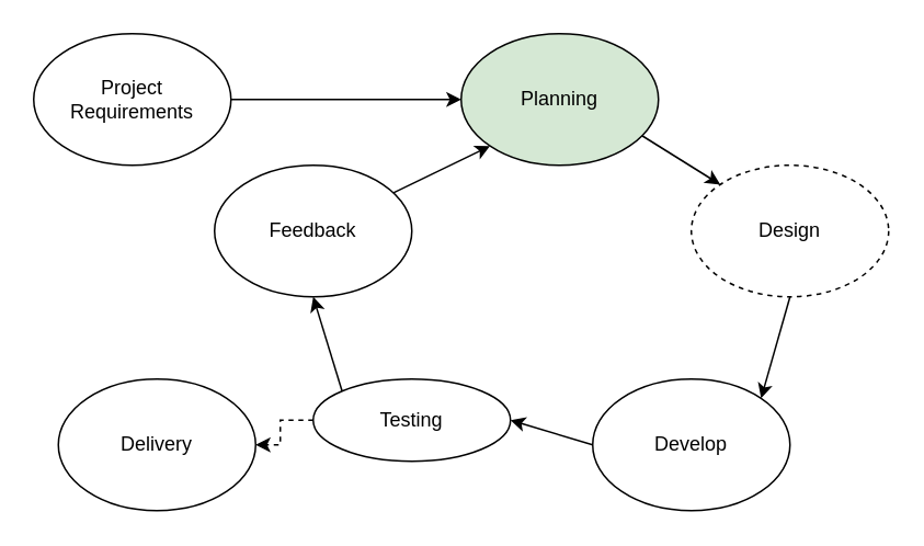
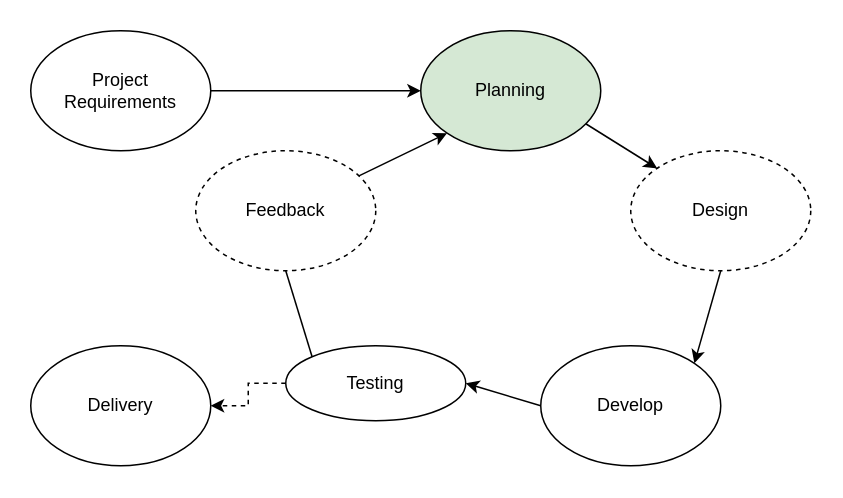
  <mxCell id="0" />
  <mxCell id="1" parent="0" />
  <mxCell id="2" value="" style="edgeStyle=orthogonalEdgeStyle;rounded=0;orthogonalLoop=1;jettySize=auto;html=1;entryX=0;entryY=0.5;entryDx=0;entryDy=0;" edge="1" parent="1" source="3" target="4"><mxGeometry relative="1" as="geometry"><mxPoint x="240" y="60" as="targetPoint" /></mxGeometry></mxCell>
  <mxCell id="3" value="Project&lt;br&gt;Requirements" style="ellipse;whiteSpace=wrap;html=1;" vertex="1" parent="1"><mxGeometry x="20" y="20" width="120" height="80" as="geometry" /></mxCell>
  <mxCell id="4" value="Planning" style="ellipse;whiteSpace=wrap;html=1;fillColor=#d5e8d4;" vertex="1" parent="1"><mxGeometry x="280" y="20" width="120" height="80" as="geometry" /></mxCell>
  <mxCell id="5" value="Design" style="ellipse;whiteSpace=wrap;html=1;dashed=1;" vertex="1" parent="1"><mxGeometry x="420" y="100" width="120" height="80" as="geometry" /></mxCell>
- <mxCell id="6" value="Feedback" style="ellipse;whiteSpace=wrap;html=1;" vertex="1" parent="1"><mxGeometry x="130" y="100" width="120" height="80" as="geometry" /></mxCell>
+ <mxCell id="6" value="Feedback" style="ellipse;whiteSpace=wrap;html=1;dashed=1;" vertex="1" parent="1"><mxGeometry x="130" y="100" width="120" height="80" as="geometry" /></mxCell>
  <mxCell id="7" value="" style="edgeStyle=orthogonalEdgeStyle;rounded=0;orthogonalLoop=1;jettySize=auto;html=1;dashed=1;" edge="1" parent="1" source="8" target="13"><mxGeometry relative="1" as="geometry" /></mxCell>
  <mxCell id="8" value="Testing" style="ellipse;whiteSpace=wrap;html=1;" vertex="1" parent="1"><mxGeometry x="190" y="230" width="120" height="50" as="geometry" /></mxCell>
  <mxCell id="9" value="" style="endArrow=classic;html=1;rounded=0;entryX=0;entryY=1;entryDx=0;entryDy=0;" edge="1" parent="1" source="6" target="4"><mxGeometry width="50" height="50" relative="1" as="geometry"><mxPoint x="240" y="150" as="sourcePoint" /><mxPoint x="290" y="100" as="targetPoint" /></mxGeometry></mxCell>
- <mxCell id="10" value="" style="endArrow=classic;html=1;rounded=0;entryX=0.5;entryY=1;entryDx=0;entryDy=0;exitX=0;exitY=0;exitDx=0;exitDy=0;" edge="1" parent="1" source="8" target="6"><mxGeometry width="50" height="50" relative="1" as="geometry"><mxPoint x="290" y="280" as="sourcePoint" /><mxPoint x="348" y="220" as="targetPoint" /></mxGeometry></mxCell>
+ <mxCell id="10" value="" style="endArrow=none;html=1;rounded=0;entryX=0.5;entryY=1;entryDx=0;entryDy=0;exitX=0;exitY=0;exitDx=0;exitDy=0;" edge="1" parent="1" source="8" target="6"><mxGeometry width="50" height="50" relative="1" as="geometry"><mxPoint x="290" y="280" as="sourcePoint" /><mxPoint x="348" y="220" as="targetPoint" /></mxGeometry></mxCell>
  <mxCell id="11" value="" style="endArrow=classic;html=1;rounded=0;entryX=1;entryY=0;entryDx=0;entryDy=0;exitX=0.5;exitY=1;exitDx=0;exitDy=0;" edge="1" parent="1" source="5" target="14"><mxGeometry width="50" height="50" relative="1" as="geometry"><mxPoint x="440" y="211" as="sourcePoint" /><mxPoint x="498" y="149" as="targetPoint" /></mxGeometry></mxCell>
  <mxCell id="12" value="" style="endArrow=classic;html=1;rounded=0;entryX=0;entryY=0;entryDx=0;entryDy=0;" edge="1" parent="1" target="5"><mxGeometry width="50" height="50" relative="1" as="geometry"><mxPoint x="390" y="82" as="sourcePoint" /><mxPoint x="448" y="20" as="targetPoint" /></mxGeometry></mxCell>
- <mxCell id="13" value="Delivery" style="ellipse;whiteSpace=wrap;html=1;" vertex="1" parent="1"><mxGeometry x="35" y="230" width="120" height="80" as="geometry" /></mxCell>
+ <mxCell id="13" value="Delivery" style="ellipse;whiteSpace=wrap;html=1;" vertex="1" parent="1"><mxGeometry x="20" y="230" width="120" height="80" as="geometry" /></mxCell>
  <mxCell id="14" value="Develop" style="ellipse;whiteSpace=wrap;html=1;" vertex="1" parent="1"><mxGeometry x="360" y="230" width="120" height="80" as="geometry" /></mxCell>
  <mxCell id="15" value="" style="endArrow=classic;html=1;rounded=0;exitX=0;exitY=0.5;exitDx=0;exitDy=0;entryX=1;entryY=0.5;entryDx=0;entryDy=0;" edge="1" parent="1" source="14" target="8"><mxGeometry width="50" height="50" relative="1" as="geometry"><mxPoint x="340" y="270" as="sourcePoint" /><mxPoint x="330" y="350" as="targetPoint" /></mxGeometry></mxCell>
